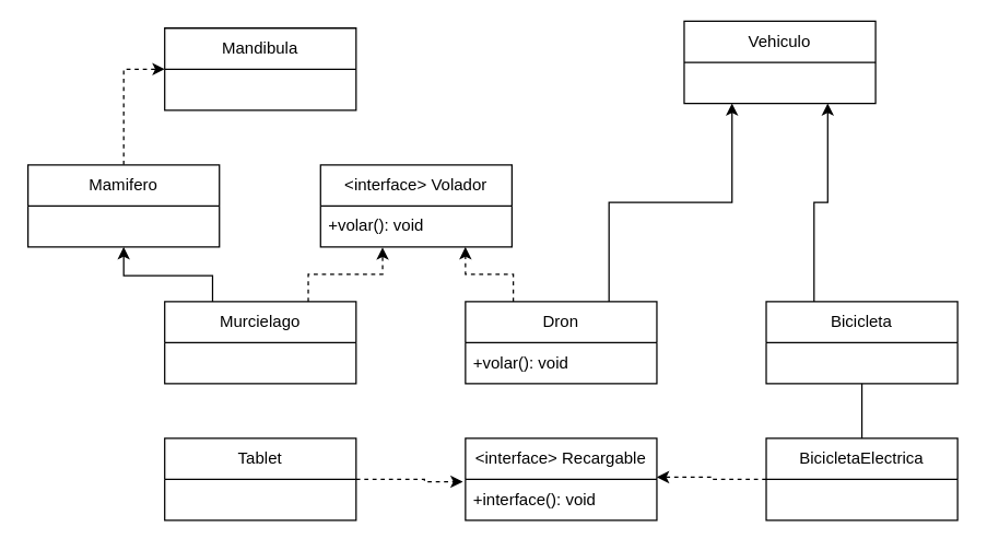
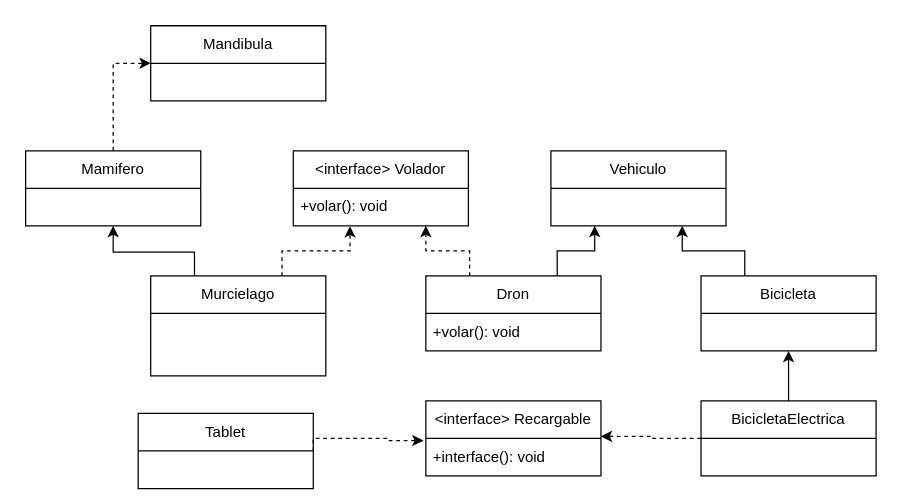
  <mxCell id="0" />
  <mxCell id="1" parent="0" />
  <mxCell id="2" value="Mandibula" style="swimlane;fontStyle=0;childLayout=stackLayout;horizontal=1;startSize=30;horizontalStack=0;resizeParent=1;resizeParentMax=0;resizeLast=0;collapsible=1;marginBottom=0;whiteSpace=wrap;html=1;" vertex="1" parent="1"><mxGeometry x="120" y="20" width="140" height="60" as="geometry" /></mxCell>
  <mxCell id="3" style="edgeStyle=orthogonalEdgeStyle;rounded=0;orthogonalLoop=1;jettySize=auto;html=1;exitX=0.5;exitY=0;exitDx=0;exitDy=0;entryX=0;entryY=0.5;entryDx=0;entryDy=0;dashed=1;" edge="1" parent="1" source="4" target="2"><mxGeometry relative="1" as="geometry" /></mxCell>
  <mxCell id="4" value="Mamifero" style="swimlane;fontStyle=0;childLayout=stackLayout;horizontal=1;startSize=30;horizontalStack=0;resizeParent=1;resizeParentMax=0;resizeLast=0;collapsible=1;marginBottom=0;whiteSpace=wrap;html=1;" vertex="1" parent="1"><mxGeometry x="20" y="120" width="140" height="60" as="geometry" /></mxCell>
- <mxCell id="5" value="Vehiculo" style="swimlane;fontStyle=0;childLayout=stackLayout;horizontal=1;startSize=30;horizontalStack=0;resizeParent=1;resizeParentMax=0;resizeLast=0;collapsible=1;marginBottom=0;whiteSpace=wrap;html=1;" vertex="1" parent="1"><mxGeometry x="500" y="15" width="140" height="60" as="geometry" /></mxCell>
+ <mxCell id="5" value="Vehiculo" style="swimlane;fontStyle=0;childLayout=stackLayout;horizontal=1;startSize=30;horizontalStack=0;resizeParent=1;resizeParentMax=0;resizeLast=0;collapsible=1;marginBottom=0;whiteSpace=wrap;html=1;" vertex="1" parent="1"><mxGeometry x="440" y="120" width="140" height="60" as="geometry" /></mxCell>
  <mxCell id="6" value="&amp;lt;interface&amp;gt; Volador" style="swimlane;fontStyle=0;childLayout=stackLayout;horizontal=1;startSize=30;horizontalStack=0;resizeParent=1;resizeParentMax=0;resizeLast=0;collapsible=1;marginBottom=0;whiteSpace=wrap;html=1;" vertex="1" parent="1"><mxGeometry x="234" y="120" width="140" height="60" as="geometry" /></mxCell>
  <mxCell id="7" value="+volar(): void" style="text;strokeColor=none;fillColor=none;align=left;verticalAlign=middle;spacingLeft=4;spacingRight=4;overflow=hidden;points=[[0,0.5],[1,0.5]];portConstraint=eastwest;rotatable=0;whiteSpace=wrap;html=1;" vertex="1" parent="6"><mxGeometry y="30" width="140" height="30" as="geometry" /></mxCell>
  <mxCell id="8" style="edgeStyle=orthogonalEdgeStyle;rounded=0;orthogonalLoop=1;jettySize=auto;html=1;exitX=0.25;exitY=0;exitDx=0;exitDy=0;entryX=0.5;entryY=1;entryDx=0;entryDy=0;" edge="1" parent="1" source="9" target="4"><mxGeometry relative="1" as="geometry"><mxPoint x="80" y="180" as="targetPoint" /><Array as="points"><mxPoint x="155" y="201" /><mxPoint x="90" y="201" /></Array></mxGeometry></mxCell>
- <mxCell id="9" value="Murcielago" style="swimlane;fontStyle=0;childLayout=stackLayout;horizontal=1;startSize=30;horizontalStack=0;resizeParent=1;resizeParentMax=0;resizeLast=0;collapsible=1;marginBottom=0;whiteSpace=wrap;html=1;" vertex="1" parent="1"><mxGeometry x="120" y="220" width="140" height="60" as="geometry" /></mxCell>
+ <mxCell id="9" value="Murcielago" style="swimlane;fontStyle=0;childLayout=stackLayout;horizontal=1;startSize=30;horizontalStack=0;resizeParent=1;resizeParentMax=0;resizeLast=0;collapsible=1;marginBottom=0;whiteSpace=wrap;html=1;" vertex="1" parent="1"><mxGeometry x="120" y="220" width="140" height="80" as="geometry" /></mxCell>
  <mxCell id="10" style="edgeStyle=orthogonalEdgeStyle;rounded=0;orthogonalLoop=1;jettySize=auto;html=1;exitX=0.75;exitY=0;exitDx=0;exitDy=0;entryX=0.25;entryY=1;entryDx=0;entryDy=0;" edge="1" parent="1" source="11" target="5"><mxGeometry relative="1" as="geometry" /></mxCell>
  <mxCell id="11" value="Dron" style="swimlane;fontStyle=0;childLayout=stackLayout;horizontal=1;startSize=30;horizontalStack=0;resizeParent=1;resizeParentMax=0;resizeLast=0;collapsible=1;marginBottom=0;whiteSpace=wrap;html=1;" vertex="1" parent="1"><mxGeometry x="340" y="220" width="140" height="60" as="geometry" /></mxCell>
  <mxCell id="12" value="+volar(): void" style="text;strokeColor=none;fillColor=none;align=left;verticalAlign=middle;spacingLeft=4;spacingRight=4;overflow=hidden;points=[[0,0.5],[1,0.5]];portConstraint=eastwest;rotatable=0;whiteSpace=wrap;html=1;" vertex="1" parent="11"><mxGeometry y="30" width="140" height="30" as="geometry" /></mxCell>
  <mxCell id="13" style="edgeStyle=orthogonalEdgeStyle;rounded=0;orthogonalLoop=1;jettySize=auto;html=1;exitX=0.25;exitY=0;exitDx=0;exitDy=0;entryX=0.75;entryY=1;entryDx=0;entryDy=0;" edge="1" parent="1" source="14" target="5"><mxGeometry relative="1" as="geometry" /></mxCell>
  <mxCell id="14" value="Bicicleta" style="swimlane;fontStyle=0;childLayout=stackLayout;horizontal=1;startSize=30;horizontalStack=0;resizeParent=1;resizeParentMax=0;resizeLast=0;collapsible=1;marginBottom=0;whiteSpace=wrap;html=1;" vertex="1" parent="1"><mxGeometry x="560" y="220" width="140" height="60" as="geometry" /></mxCell>
  <mxCell id="15" value="&amp;lt;interface&amp;gt; Recargable" style="swimlane;fontStyle=0;childLayout=stackLayout;horizontal=1;startSize=30;horizontalStack=0;resizeParent=1;resizeParentMax=0;resizeLast=0;collapsible=1;marginBottom=0;whiteSpace=wrap;html=1;" vertex="1" parent="1"><mxGeometry x="340" y="320" width="140" height="60" as="geometry" /></mxCell>
  <mxCell id="16" value="+interface(): void" style="text;strokeColor=none;fillColor=none;align=left;verticalAlign=middle;spacingLeft=4;spacingRight=4;overflow=hidden;points=[[0,0.5],[1,0.5]];portConstraint=eastwest;rotatable=0;whiteSpace=wrap;html=1;" vertex="1" parent="15"><mxGeometry y="30" width="140" height="30" as="geometry" /></mxCell>
- <mxCell id="17" style="edgeStyle=orthogonalEdgeStyle;rounded=0;orthogonalLoop=1;jettySize=auto;html=1;exitX=0.5;exitY=0;exitDx=0;exitDy=0;entryX=0.5;entryY=1;entryDx=0;entryDy=0;endArrow=none;" edge="1" parent="1" source="18" target="14"><mxGeometry relative="1" as="geometry" /></mxCell>
+ <mxCell id="17" style="edgeStyle=orthogonalEdgeStyle;rounded=0;orthogonalLoop=1;jettySize=auto;html=1;exitX=0.5;exitY=0;exitDx=0;exitDy=0;entryX=0.5;entryY=1;entryDx=0;entryDy=0;" edge="1" parent="1" source="18" target="14"><mxGeometry relative="1" as="geometry" /></mxCell>
  <mxCell id="18" value="BicicletaElectrica" style="swimlane;fontStyle=0;childLayout=stackLayout;horizontal=1;startSize=30;horizontalStack=0;resizeParent=1;resizeParentMax=0;resizeLast=0;collapsible=1;marginBottom=0;whiteSpace=wrap;html=1;" vertex="1" parent="1"><mxGeometry x="560" y="320" width="140" height="60" as="geometry" /></mxCell>
- <mxCell id="19" value="Tablet" style="swimlane;fontStyle=0;childLayout=stackLayout;horizontal=1;startSize=30;horizontalStack=0;resizeParent=1;resizeParentMax=0;resizeLast=0;collapsible=1;marginBottom=0;whiteSpace=wrap;html=1;" vertex="1" parent="1"><mxGeometry x="120" y="320" width="140" height="60" as="geometry" /></mxCell>
+ <mxCell id="19" value="Tablet" style="swimlane;fontStyle=0;childLayout=stackLayout;horizontal=1;startSize=30;horizontalStack=0;resizeParent=1;resizeParentMax=0;resizeLast=0;collapsible=1;marginBottom=0;whiteSpace=wrap;html=1;" vertex="1" parent="1"><mxGeometry x="110" y="330" width="140" height="60" as="geometry" /></mxCell>
  <mxCell id="20" style="edgeStyle=orthogonalEdgeStyle;rounded=0;orthogonalLoop=1;jettySize=auto;html=1;exitX=0.75;exitY=0;exitDx=0;exitDy=0;entryX=0.324;entryY=1.011;entryDx=0;entryDy=0;entryPerimeter=0;dashed=1;" edge="1" parent="1" source="9" target="7"><mxGeometry relative="1" as="geometry" /></mxCell>
  <mxCell id="21" style="edgeStyle=orthogonalEdgeStyle;rounded=0;orthogonalLoop=1;jettySize=auto;html=1;exitX=0.25;exitY=0;exitDx=0;exitDy=0;entryX=0.757;entryY=1;entryDx=0;entryDy=0;entryPerimeter=0;dashed=1;" edge="1" parent="1" source="11" target="7"><mxGeometry relative="1" as="geometry" /></mxCell>
  <mxCell id="22" style="edgeStyle=orthogonalEdgeStyle;rounded=0;orthogonalLoop=1;jettySize=auto;html=1;exitX=1;exitY=0.5;exitDx=0;exitDy=0;entryX=-0.014;entryY=0.056;entryDx=0;entryDy=0;entryPerimeter=0;dashed=1;" edge="1" parent="1" source="19" target="16"><mxGeometry relative="1" as="geometry"><Array as="points"><mxPoint x="310" y="350" /><mxPoint x="310" y="352" /></Array></mxGeometry></mxCell>
  <mxCell id="23" style="edgeStyle=orthogonalEdgeStyle;rounded=0;orthogonalLoop=1;jettySize=auto;html=1;exitX=0;exitY=0.5;exitDx=0;exitDy=0;entryX=1;entryY=-0.056;entryDx=0;entryDy=0;entryPerimeter=0;dashed=1;" edge="1" parent="1" source="18" target="16"><mxGeometry relative="1" as="geometry" /></mxCell>
